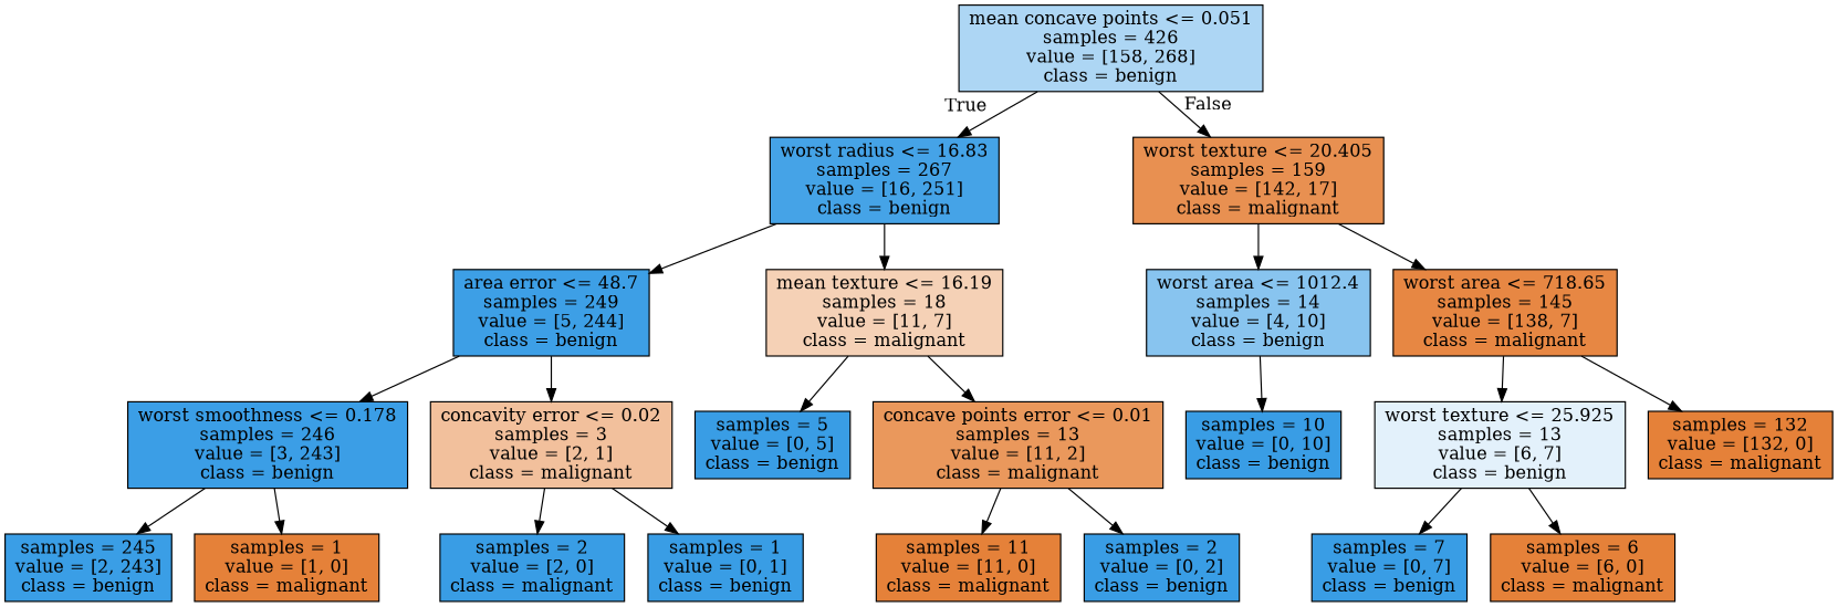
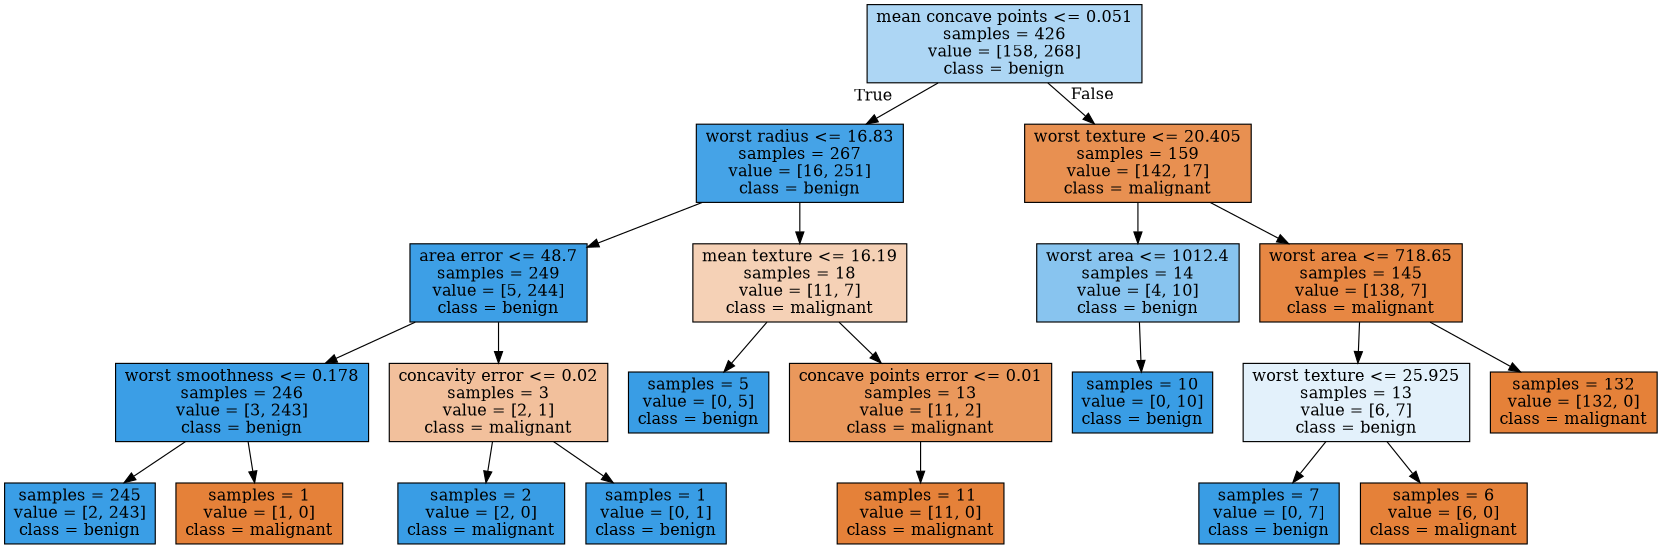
  digraph {
    fontname="DejaVu Serif"
    node [color=black fillcolor="#399de5ff" fontname="DejaVu Serif" shape=box style=filled]
    edge [fontname="DejaVu Serif"]
    n1 [fillcolor="#399de569" label="mean concave points <= 0.051\nsamples = 426\nvalue = [158, 268]\nclass = benign"]
    n2 [fillcolor="#399de5ef" label="worst radius <= 16.83\nsamples = 267\nvalue = [16, 251]\nclass = benign"]
    n3 [fillcolor="#e58139e0" label="worst texture <= 20.405\nsamples = 159\nvalue = [142, 17]\nclass = malignant"]
    n4 [fillcolor="#399de5fa" label="area error <= 48.7\nsamples = 249\nvalue = [5, 244]\nclass = benign"]
    n5 [fillcolor="#e581395d" label="mean texture <= 16.19\nsamples = 18\nvalue = [11, 7]\nclass = malignant"]
    n6 [fillcolor="#399de599" label="worst area <= 1012.4\nsamples = 14\nvalue = [4, 10]\nclass = benign"]
    n7 [fillcolor="#e58139f2" label="worst area <= 718.65\nsamples = 145\nvalue = [138, 7]\nclass = malignant"]
    n8 [fillcolor="#399de5fc" label="worst smoothness <= 0.178\nsamples = 246\nvalue = [3, 243]\nclass = benign"]
    n9 [fillcolor="#e581397f" label="concavity error <= 0.02\nsamples = 3\nvalue = [2, 1]\nclass = malignant"]
    n10 [label="samples = 5\nvalue = [0, 5]\nclass = benign"]
    n11 [fillcolor="#e58139d1" label="concave points error <= 0.01\nsamples = 13\nvalue = [11, 2]\nclass = malignant"]
    n12 [fillcolor="#399de5fd" label="samples = 245\nvalue = [2, 243]\nclass = benign"]
    n13 [fillcolor="#e58139ff" label="samples = 1\nvalue = [1, 0]\nclass = malignant"]
    n14 [label="samples = 2\nvalue = [2, 0]\nclass = malignant"]
    n15 [label="samples = 1\nvalue = [0, 1]\nclass = benign"]
    n16 [fillcolor="#e58139ff" label="samples = 11\nvalue = [11, 0]\nclass = malignant"]
-   n17 [label="samples = 2\nvalue = [0, 2]\nclass = benign"]
    n18 [label="samples = 10\nvalue = [0, 10]\nclass = benign"]
    n19 [fillcolor="#399de524" label="worst texture <= 25.925\nsamples = 13\nvalue = [6, 7]\nclass = benign"]
    n20 [fillcolor="#e58139ff" label="samples = 132\nvalue = [132, 0]\nclass = malignant"]
    n21 [label="samples = 7\nvalue = [0, 7]\nclass = benign"]
    n22 [fillcolor="#e58139ff" label="samples = 6\nvalue = [6, 0]\nclass = malignant"]
    n1 -> n2 [headlabel=True labelangle=45 labeldistance=2.5]
    n1 -> n3 [headlabel=False labelangle=-45 labeldistance=2.5]
    n2 -> n4
    n2 -> n5
    n3 -> n6
    n3 -> n7
    n4 -> n8
    n4 -> n9
    n5 -> n10
    n5 -> n11
    n6 -> n18
    n7 -> n19
    n7 -> n20
    n8 -> n12
    n8 -> n13
    n9 -> n14
    n9 -> n15
    n11 -> n16
-   n11 -> n17
    n19 -> n21
    n19 -> n22
  }
